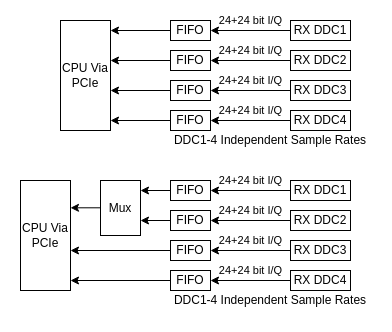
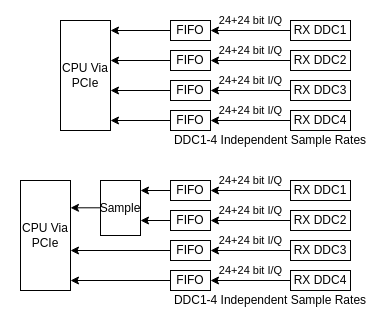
  <mxCell id="0" />
  <mxCell id="1" parent="0" />
  <mxCell id="2" value="24+24 bit I/Q" style="edgeStyle=orthogonalEdgeStyle;rounded=0;orthogonalLoop=1;jettySize=auto;html=1;exitX=1;exitY=0.5;exitDx=0;exitDy=0;entryX=0;entryY=0.5;entryDx=0;entryDy=0;endArrow=none;endFill=0;startArrow=classic;startFill=1;" parent="1" source="4" target="5" edge="1"><mxGeometry y="10" relative="1" as="geometry"><mxPoint as="offset" /></mxGeometry></mxCell>
  <mxCell id="3" style="edgeStyle=orthogonalEdgeStyle;rounded=0;orthogonalLoop=1;jettySize=auto;html=1;exitX=0;exitY=0.5;exitDx=0;exitDy=0;entryX=1;entryY=0.5;entryDx=0;entryDy=0;startArrow=none;startFill=0;endArrow=classic;endFill=1;" parent="1" source="4" edge="1"><mxGeometry relative="1" as="geometry"><mxPoint x="110" y="30" as="targetPoint" /></mxGeometry></mxCell>
  <mxCell id="4" value="FIFO" style="rounded=0;whiteSpace=wrap;html=1;" parent="1" vertex="1"><mxGeometry x="170" y="20" width="40" height="20" as="geometry" /></mxCell>
  <mxCell id="5" value="RX DDC1" style="rounded=0;whiteSpace=wrap;html=1;" parent="1" vertex="1"><mxGeometry x="290" y="20" width="60" height="20" as="geometry" /></mxCell>
  <mxCell id="6" value="24+24 bit I/Q" style="edgeStyle=orthogonalEdgeStyle;rounded=0;orthogonalLoop=1;jettySize=auto;html=1;exitX=1;exitY=0.5;exitDx=0;exitDy=0;entryX=0;entryY=0.5;entryDx=0;entryDy=0;endArrow=none;endFill=0;startArrow=classic;startFill=1;" parent="1" source="8" target="9" edge="1"><mxGeometry y="10" relative="1" as="geometry"><mxPoint as="offset" /></mxGeometry></mxCell>
  <mxCell id="7" style="edgeStyle=orthogonalEdgeStyle;rounded=0;orthogonalLoop=1;jettySize=auto;html=1;exitX=0;exitY=0.5;exitDx=0;exitDy=0;startArrow=none;startFill=0;endArrow=classic;endFill=1;" parent="1" source="8" edge="1"><mxGeometry relative="1" as="geometry"><mxPoint x="110" y="60" as="targetPoint" /></mxGeometry></mxCell>
  <mxCell id="8" value="FIFO" style="rounded=0;whiteSpace=wrap;html=1;" parent="1" vertex="1"><mxGeometry x="170" y="50" width="40" height="20" as="geometry" /></mxCell>
  <mxCell id="9" value="RX DDC2" style="rounded=0;whiteSpace=wrap;html=1;" parent="1" vertex="1"><mxGeometry x="290" y="50" width="60" height="20" as="geometry" /></mxCell>
  <mxCell id="10" value="24+24 bit I/Q" style="edgeStyle=orthogonalEdgeStyle;rounded=0;orthogonalLoop=1;jettySize=auto;html=1;exitX=1;exitY=0.5;exitDx=0;exitDy=0;entryX=0;entryY=0.5;entryDx=0;entryDy=0;endArrow=none;endFill=0;startArrow=classic;startFill=1;" parent="1" source="12" target="13" edge="1"><mxGeometry y="10" relative="1" as="geometry"><mxPoint as="offset" /></mxGeometry></mxCell>
  <mxCell id="11" style="edgeStyle=orthogonalEdgeStyle;rounded=0;orthogonalLoop=1;jettySize=auto;html=1;exitX=0;exitY=0.5;exitDx=0;exitDy=0;startArrow=none;startFill=0;endArrow=classic;endFill=1;" parent="1" source="12" edge="1"><mxGeometry relative="1" as="geometry"><mxPoint x="110" y="90" as="targetPoint" /></mxGeometry></mxCell>
  <mxCell id="12" value="FIFO" style="rounded=0;whiteSpace=wrap;html=1;" parent="1" vertex="1"><mxGeometry x="170" y="80" width="40" height="20" as="geometry" /></mxCell>
  <mxCell id="13" value="RX DDC3" style="rounded=0;whiteSpace=wrap;html=1;" parent="1" vertex="1"><mxGeometry x="290" y="80" width="60" height="20" as="geometry" /></mxCell>
  <mxCell id="14" value="24+24 bit I/Q" style="edgeStyle=orthogonalEdgeStyle;rounded=0;orthogonalLoop=1;jettySize=auto;html=1;exitX=1;exitY=0.5;exitDx=0;exitDy=0;entryX=0;entryY=0.5;entryDx=0;entryDy=0;endArrow=none;endFill=0;startArrow=classic;startFill=1;" parent="1" source="16" target="17" edge="1"><mxGeometry y="10" relative="1" as="geometry"><mxPoint as="offset" /></mxGeometry></mxCell>
  <mxCell id="15" style="edgeStyle=orthogonalEdgeStyle;rounded=0;orthogonalLoop=1;jettySize=auto;html=1;exitX=0;exitY=0.5;exitDx=0;exitDy=0;startArrow=none;startFill=0;endArrow=classic;endFill=1;" parent="1" source="16" edge="1"><mxGeometry relative="1" as="geometry"><mxPoint x="110" y="120" as="targetPoint" /></mxGeometry></mxCell>
  <mxCell id="16" value="FIFO" style="rounded=0;whiteSpace=wrap;html=1;" parent="1" vertex="1"><mxGeometry x="170" y="110" width="40" height="20" as="geometry" /></mxCell>
  <mxCell id="17" value="RX DDC4" style="rounded=0;whiteSpace=wrap;html=1;" parent="1" vertex="1"><mxGeometry x="290" y="110" width="60" height="20" as="geometry" /></mxCell>
  <mxCell id="18" value="DDC1-4 Independent Sample Rates" style="text;html=1;strokeColor=none;fillColor=none;align=center;verticalAlign=middle;whiteSpace=wrap;rounded=0;" vertex="1" parent="1"><mxGeometry x="170" y="130" width="200" height="20" as="geometry" /></mxCell>
  <mxCell id="19" value="CPU Via PCIe" style="rounded=0;whiteSpace=wrap;html=1;" vertex="1" parent="1"><mxGeometry x="60" y="20" width="50" height="110" as="geometry" /></mxCell>
  <mxCell id="20" value="24+24 bit I/Q" style="edgeStyle=orthogonalEdgeStyle;rounded=0;orthogonalLoop=1;jettySize=auto;html=1;exitX=1;exitY=0.5;exitDx=0;exitDy=0;entryX=0;entryY=0.5;entryDx=0;entryDy=0;endArrow=none;endFill=0;startArrow=classic;startFill=1;" edge="1" source="22" target="23" parent="1"><mxGeometry y="10" relative="1" as="geometry"><mxPoint as="offset" /></mxGeometry></mxCell>
  <mxCell id="21" style="edgeStyle=orthogonalEdgeStyle;rounded=0;orthogonalLoop=1;jettySize=auto;html=1;exitX=0;exitY=0.5;exitDx=0;exitDy=0;startArrow=none;startFill=0;endArrow=classic;endFill=1;" edge="1" source="22" parent="1"><mxGeometry relative="1" as="geometry"><mxPoint x="140" y="190" as="targetPoint" /></mxGeometry></mxCell>
  <mxCell id="22" value="FIFO" style="rounded=0;whiteSpace=wrap;html=1;" vertex="1" parent="1"><mxGeometry x="170" y="180" width="40" height="20" as="geometry" /></mxCell>
  <mxCell id="23" value="RX DDC1" style="rounded=0;whiteSpace=wrap;html=1;" vertex="1" parent="1"><mxGeometry x="290" y="180" width="60" height="20" as="geometry" /></mxCell>
  <mxCell id="24" value="24+24 bit I/Q" style="edgeStyle=orthogonalEdgeStyle;rounded=0;orthogonalLoop=1;jettySize=auto;html=1;exitX=1;exitY=0.5;exitDx=0;exitDy=0;entryX=0;entryY=0.5;entryDx=0;entryDy=0;endArrow=none;endFill=0;startArrow=classic;startFill=1;" edge="1" source="26" target="27" parent="1"><mxGeometry y="10" relative="1" as="geometry"><mxPoint as="offset" /></mxGeometry></mxCell>
  <mxCell id="25" style="edgeStyle=orthogonalEdgeStyle;rounded=0;orthogonalLoop=1;jettySize=auto;html=1;exitX=0;exitY=0.5;exitDx=0;exitDy=0;startArrow=none;startFill=0;endArrow=classic;endFill=1;" edge="1" source="26" parent="1"><mxGeometry relative="1" as="geometry"><mxPoint x="140" y="220" as="targetPoint" /></mxGeometry></mxCell>
  <mxCell id="26" value="FIFO" style="rounded=0;whiteSpace=wrap;html=1;" vertex="1" parent="1"><mxGeometry x="170" y="210" width="40" height="20" as="geometry" /></mxCell>
  <mxCell id="27" value="RX DDC2" style="rounded=0;whiteSpace=wrap;html=1;" vertex="1" parent="1"><mxGeometry x="290" y="210" width="60" height="20" as="geometry" /></mxCell>
  <mxCell id="28" value="24+24 bit I/Q" style="edgeStyle=orthogonalEdgeStyle;rounded=0;orthogonalLoop=1;jettySize=auto;html=1;exitX=1;exitY=0.5;exitDx=0;exitDy=0;entryX=0;entryY=0.5;entryDx=0;entryDy=0;endArrow=none;endFill=0;startArrow=classic;startFill=1;" edge="1" source="30" target="31" parent="1"><mxGeometry y="10" relative="1" as="geometry"><mxPoint as="offset" /></mxGeometry></mxCell>
  <mxCell id="29" style="edgeStyle=orthogonalEdgeStyle;rounded=0;orthogonalLoop=1;jettySize=auto;html=1;exitX=0;exitY=0.5;exitDx=0;exitDy=0;startArrow=none;startFill=0;endArrow=classic;endFill=1;" edge="1" source="30" parent="1"><mxGeometry relative="1" as="geometry"><mxPoint x="70" y="250" as="targetPoint" /></mxGeometry></mxCell>
  <mxCell id="30" value="FIFO" style="rounded=0;whiteSpace=wrap;html=1;" vertex="1" parent="1"><mxGeometry x="170" y="240" width="40" height="20" as="geometry" /></mxCell>
  <mxCell id="31" value="RX DDC3" style="rounded=0;whiteSpace=wrap;html=1;" vertex="1" parent="1"><mxGeometry x="290" y="240" width="60" height="20" as="geometry" /></mxCell>
  <mxCell id="32" value="24+24 bit I/Q" style="edgeStyle=orthogonalEdgeStyle;rounded=0;orthogonalLoop=1;jettySize=auto;html=1;exitX=1;exitY=0.5;exitDx=0;exitDy=0;entryX=0;entryY=0.5;entryDx=0;entryDy=0;endArrow=none;endFill=0;startArrow=classic;startFill=1;" edge="1" source="34" target="35" parent="1"><mxGeometry y="10" relative="1" as="geometry"><mxPoint as="offset" /></mxGeometry></mxCell>
  <mxCell id="33" style="edgeStyle=orthogonalEdgeStyle;rounded=0;orthogonalLoop=1;jettySize=auto;html=1;exitX=0;exitY=0.5;exitDx=0;exitDy=0;startArrow=none;startFill=0;endArrow=classic;endFill=1;" edge="1" source="34" parent="1"><mxGeometry relative="1" as="geometry"><mxPoint x="70" y="280" as="targetPoint" /></mxGeometry></mxCell>
  <mxCell id="34" value="FIFO" style="rounded=0;whiteSpace=wrap;html=1;" vertex="1" parent="1"><mxGeometry x="170" y="270" width="40" height="20" as="geometry" /></mxCell>
  <mxCell id="35" value="RX DDC4" style="rounded=0;whiteSpace=wrap;html=1;" vertex="1" parent="1"><mxGeometry x="290" y="270" width="60" height="20" as="geometry" /></mxCell>
  <mxCell id="36" value="DDC1-4 Independent Sample Rates" style="text;html=1;strokeColor=none;fillColor=none;align=center;verticalAlign=middle;whiteSpace=wrap;rounded=0;" vertex="1" parent="1"><mxGeometry x="170" y="290" width="200" height="20" as="geometry" /></mxCell>
  <mxCell id="37" value="CPU Via PCIe" style="rounded=0;whiteSpace=wrap;html=1;" vertex="1" parent="1"><mxGeometry x="20" y="180" width="50" height="110" as="geometry" /></mxCell>
  <mxCell id="38" style="edgeStyle=orthogonalEdgeStyle;rounded=0;orthogonalLoop=1;jettySize=auto;html=1;exitX=0;exitY=0.5;exitDx=0;exitDy=0;startArrow=none;startFill=0;endArrow=classic;endFill=1;" edge="1" parent="1"><mxGeometry relative="1" as="geometry"><mxPoint x="100" y="207.3" as="sourcePoint" /><mxPoint x="70" y="207.3" as="targetPoint" /></mxGeometry></mxCell>
- <mxCell id="39" value="Mux" style="rounded=0;whiteSpace=wrap;html=1;" vertex="1" parent="1"><mxGeometry x="100" y="180" width="40" height="55" as="geometry" /></mxCell>
+ <mxCell id="39" value="Sample" style="rounded=0;whiteSpace=wrap;html=1;" vertex="1" parent="1"><mxGeometry x="100" y="180" width="40" height="55" as="geometry" /></mxCell>
